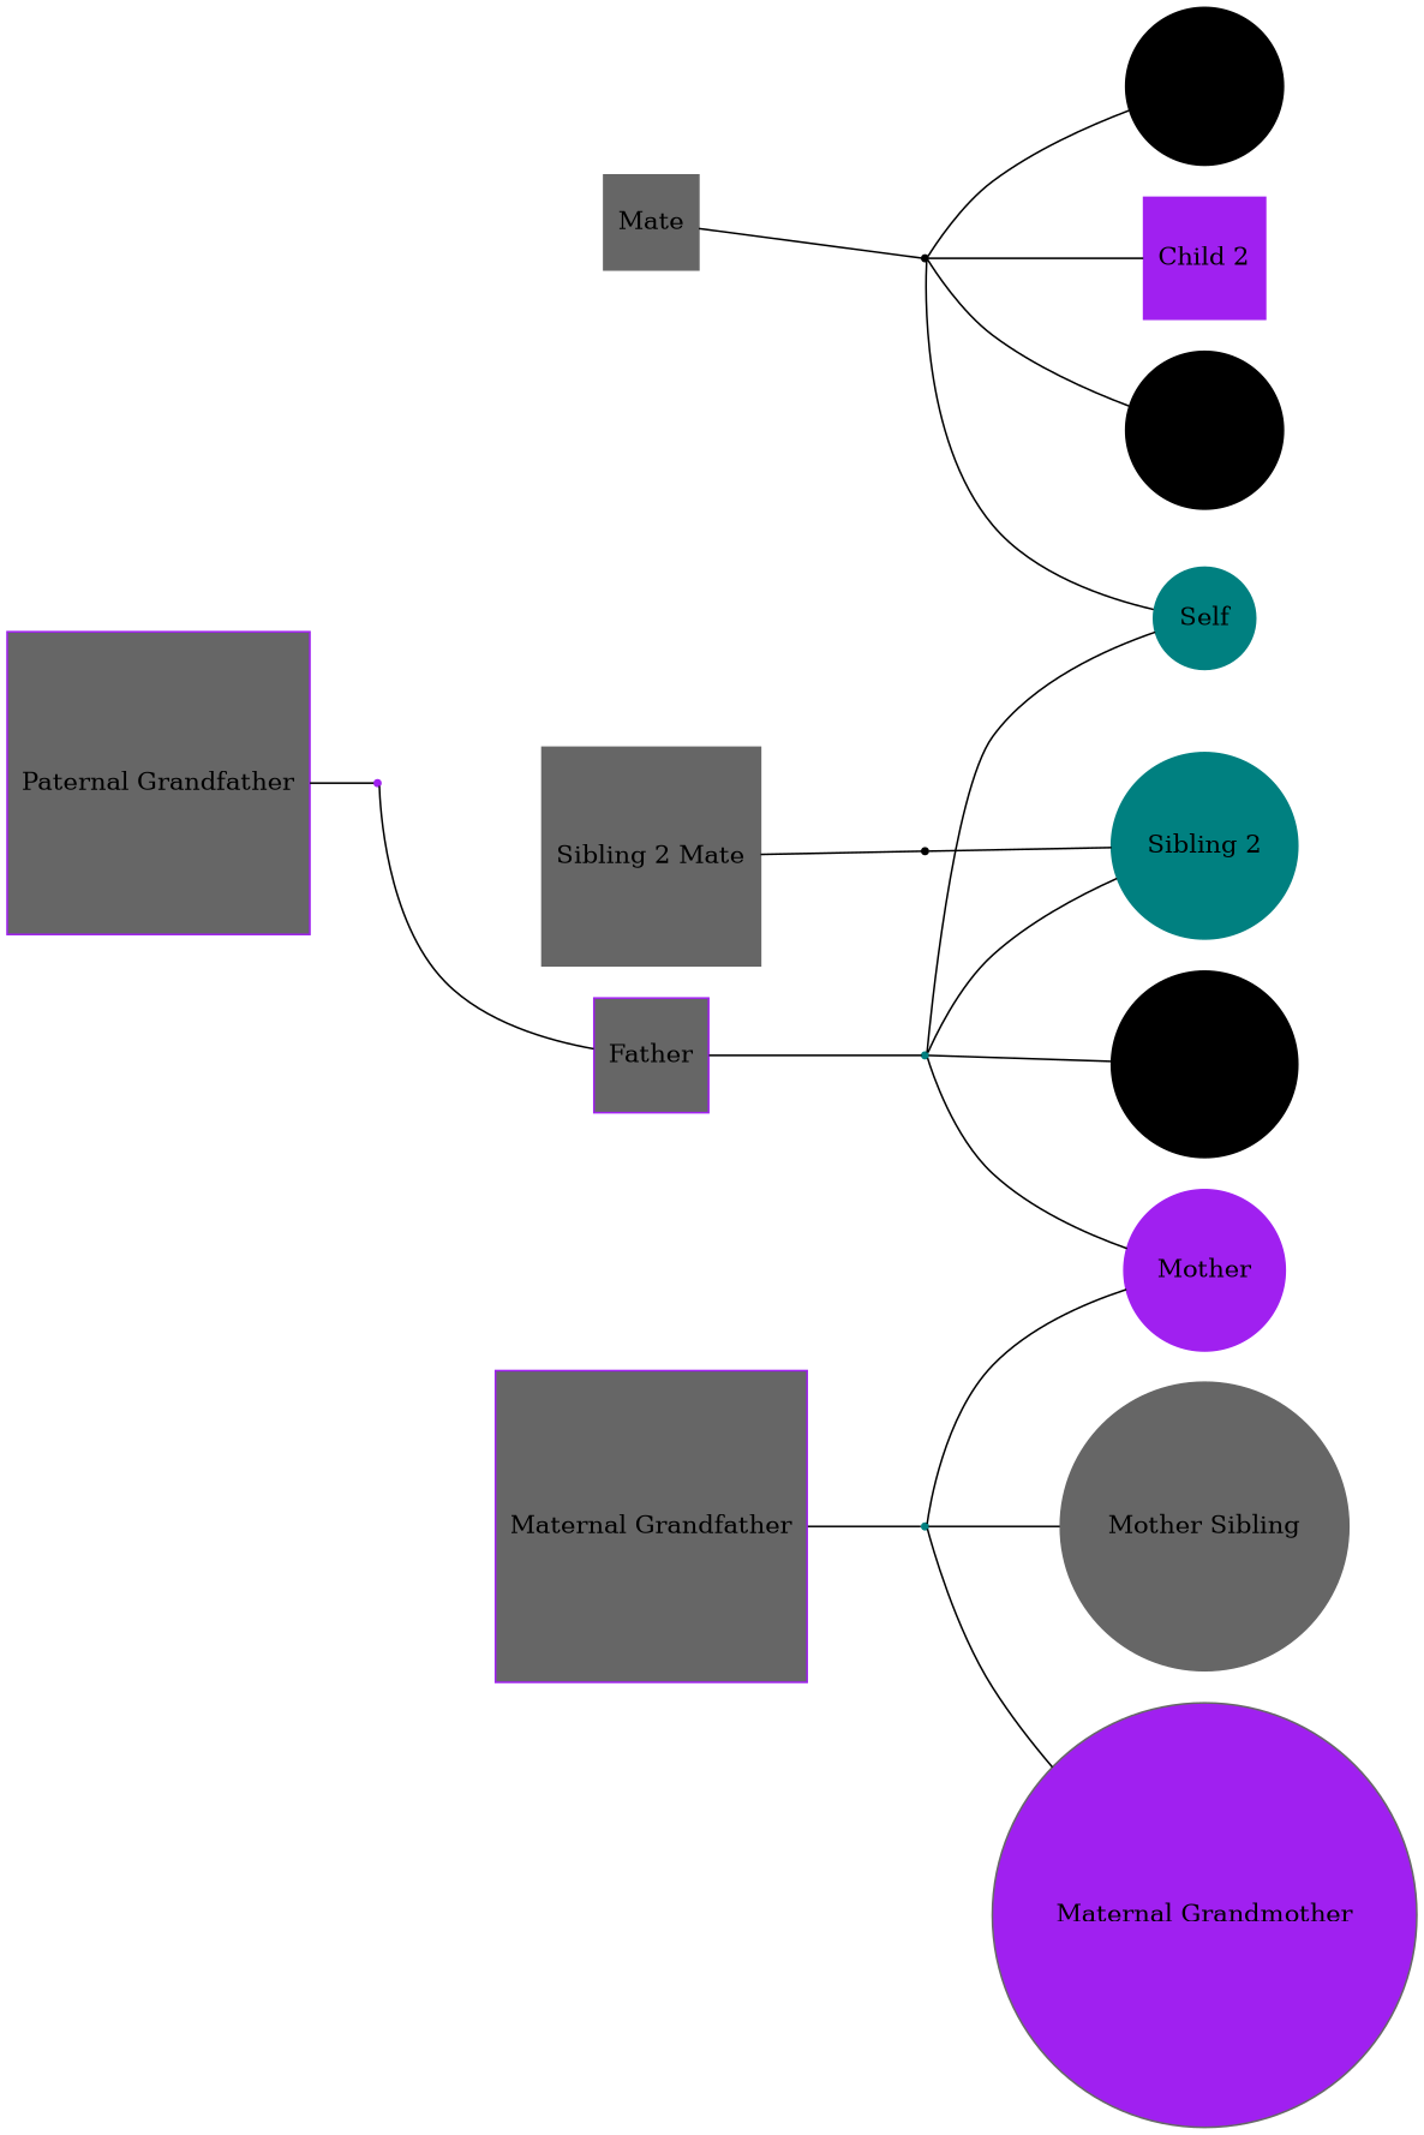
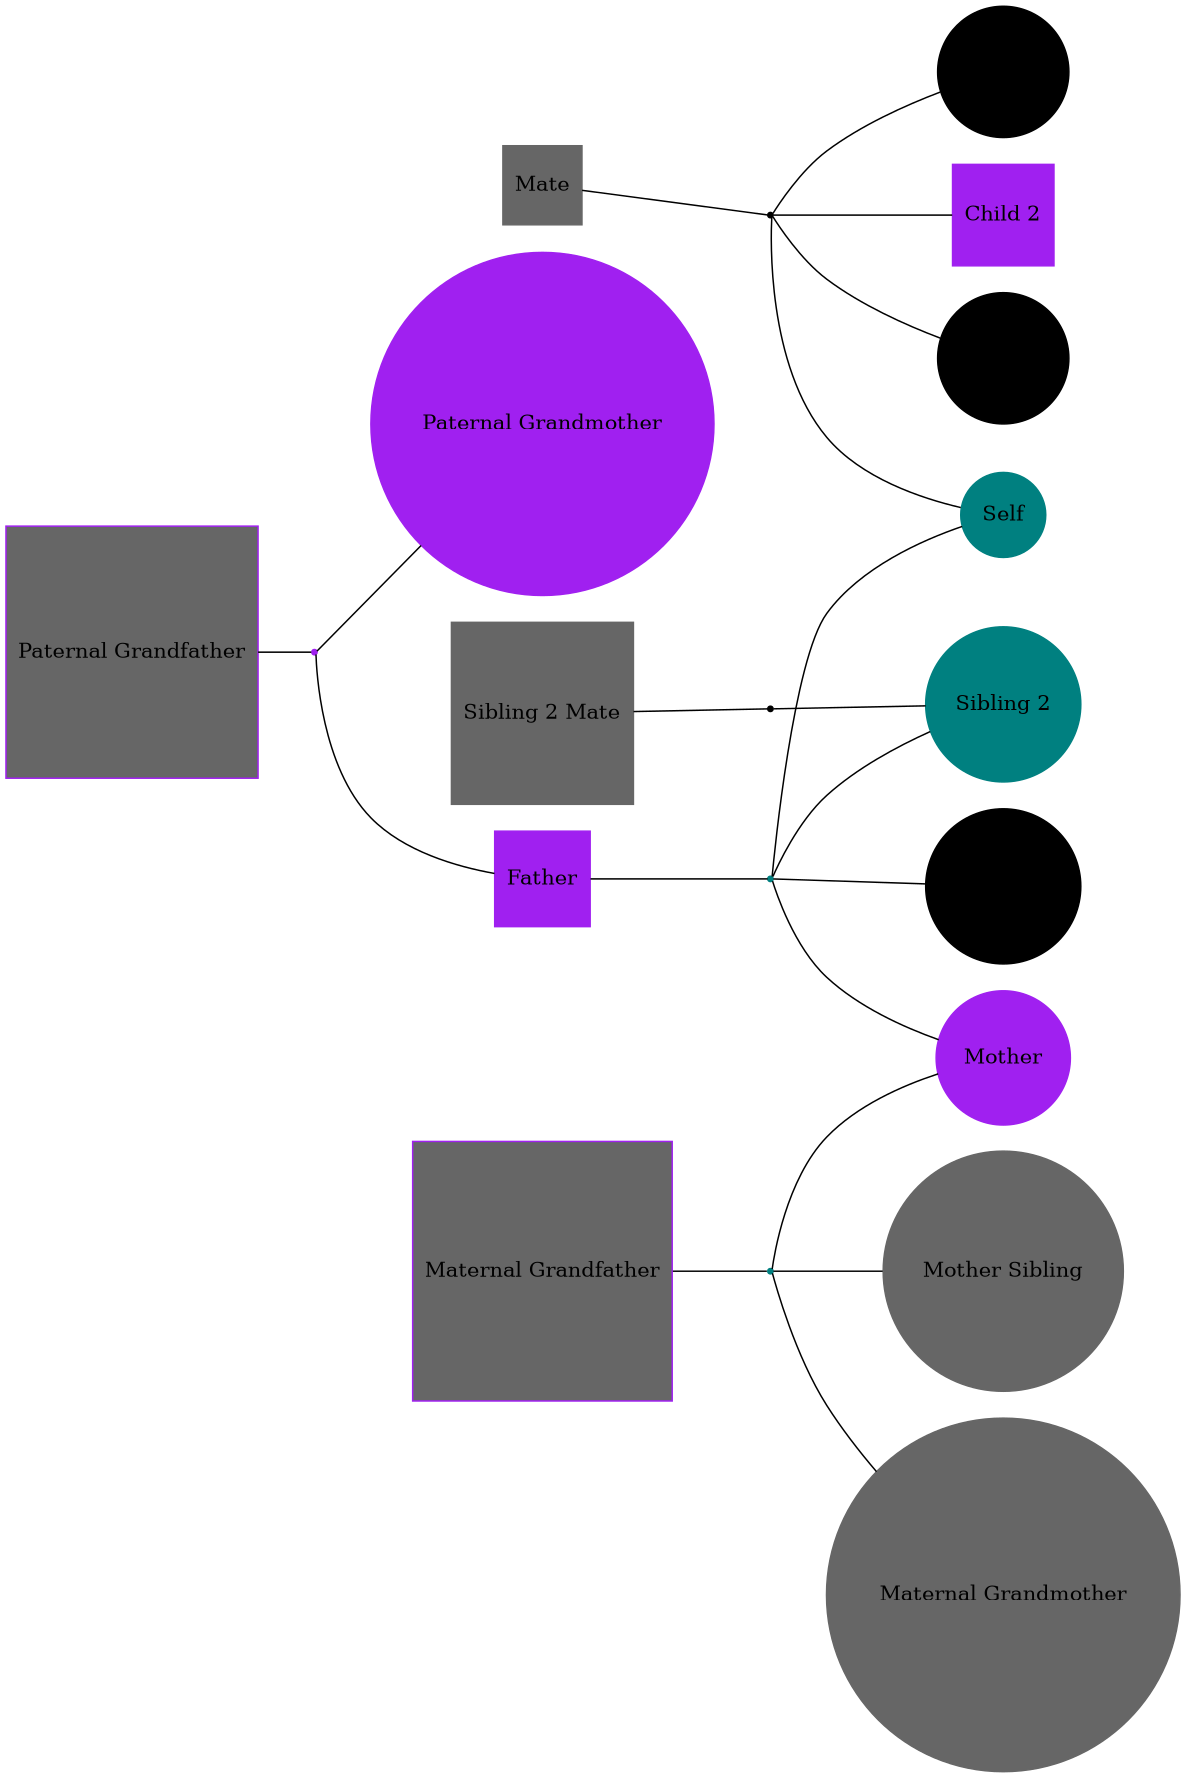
  graph {
    rankdir=LR
    node [color=purple regular=1 shape=oval style=filled]
    Self [color=teal]
    Mate [color=gray40 shape=box]
    "mate+self" [color=black shape=point regular="" style=""]
    "Child 1" [color=black]
    "Child 2" [shape=box]
    "Child 3" [color=black]
    "Sibling 1" [color=black]
    "Sibling 2" [color=teal]
    "Sibling 2 Mate" [color=gray40 shape=box]
    "sibling2mate+sibling2" [color=black shape=point regular="" style=""]
    "Mother Sibling" [color=gray40]
-   "Maternal Grandmother" [color=gray40 fillcolor=purple]
+   "Maternal Grandmother" [color=gray40]
    "Maternal Grandfather" [fillcolor=gray40 shape=box]
    "maternalgrandfather+maternalgrandmother" [color=teal shape=point regular="" style=""]
    Mother
-   Father [shape=box fillcolor=gray40]
+   Father [shape=box]
    "father+mother" [color=teal shape=point regular="" style=""]
    "Paternal Grandfather" [fillcolor=gray40 shape=box]
    "paternalgrandfather+paternalgrandmother" [shape=point regular="" style=""]
+   "Paternal Grandmother"
    Mate -- "mate+self"
    "mate+self" -- Self
    "mate+self" -- "Child 1"
    "mate+self" -- "Child 2"
    "mate+self" -- "Child 3"
    "Sibling 2 Mate" -- "sibling2mate+sibling2"
    "sibling2mate+sibling2" -- "Sibling 2"
    "Maternal Grandfather" -- "maternalgrandfather+maternalgrandmother"
    "maternalgrandfather+maternalgrandmother" -- "Mother Sibling"
    "maternalgrandfather+maternalgrandmother" -- "Maternal Grandmother"
    "maternalgrandfather+maternalgrandmother" -- Mother
    Father -- "father+mother"
    "father+mother" -- Self
    "father+mother" -- "Sibling 1"
    "father+mother" -- "Sibling 2"
    "father+mother" -- Mother
    "Paternal Grandfather" -- "paternalgrandfather+paternalgrandmother"
    "paternalgrandfather+paternalgrandmother" -- Father
+   "paternalgrandfather+paternalgrandmother" -- "Paternal Grandmother"
  }
